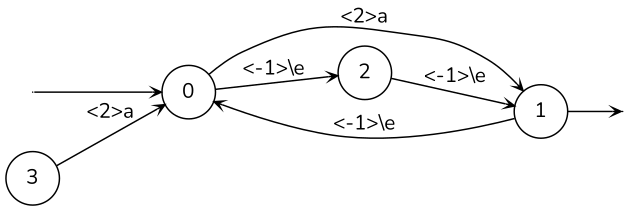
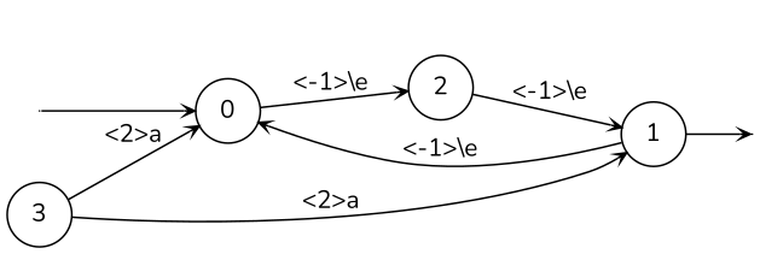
  digraph {
    fontname=Nunito
    rankdir=LR
    vcsn_context="[ab]? → ℤ"
    node [fontname=Nunito shape=circle style=rounded]
    edge [arrowhead=vee arrowsize=.6 fontname=Nunito]
    I0 [shape=point width=0 style=""]
    F1 [shape=point width=0 style=""]
    0 [width=0.5]
    1 [width=0.5]
    2 [width=0.5]
    3 [width=0.5]
    subgraph sub_1 {
      I0
      F1
    }
    subgraph sub_2 {
      0
      1
      2
      3
    }
    I0 -> 0
-   0 -> 1 [label="<2>a"]
+   3 -> 1 [label="<2>a"]
    0 -> 2 [label="<-1>\\e"]
    1 -> F1
    1 -> 0 [label="<-1>\\e"]
    2 -> 1 [label="<-1>\\e"]
    3 -> 0 [label="<2>a"]
  }
